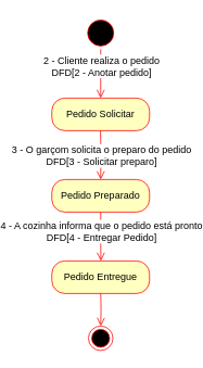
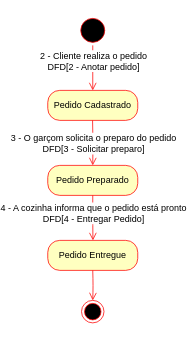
  <mxCell id="0" />
  <mxCell id="1" parent="0" />
  <mxCell id="2" value="" style="ellipse;html=1;shape=endState;fillColor=#000000;strokeColor=#ff0000;" parent="1" vertex="1"><mxGeometry x="65" y="400" width="30" height="30" as="geometry" /></mxCell>
  <mxCell id="3" value="" style="ellipse;html=1;shape=startState;fillColor=#000000;strokeColor=#ff0000;" parent="1" vertex="1"><mxGeometry x="60" y="20" width="40" height="40" as="geometry" /></mxCell>
  <mxCell id="4" value="" style="edgeStyle=orthogonalEdgeStyle;html=1;verticalAlign=bottom;endArrow=open;endSize=8;strokeColor=#ff0000;" parent="1" source="3" target="6" edge="1"><mxGeometry relative="1" as="geometry"><mxPoint x="75" y="130" as="targetPoint" /><Array as="points"><mxPoint x="80" y="130" /></Array></mxGeometry></mxCell>
  <mxCell id="5" value="2 - Cliente realiza o pedido&lt;br&gt;DFD[2 - Anotar pedido]" style="text;html=1;align=center;verticalAlign=middle;resizable=0;points=[];labelBackgroundColor=#ffffff;" parent="4" vertex="1" connectable="0"><mxGeometry x="1" y="37" relative="1" as="geometry"><mxPoint x="-37" y="-40" as="offset" /></mxGeometry></mxCell>
- <mxCell id="6" value="Pedido Solicitar" style="rounded=1;whiteSpace=wrap;html=1;arcSize=40;fontColor=#000000;fillColor=#ffffc0;strokeColor=#ff0000;" parent="1" vertex="1"><mxGeometry x="20" y="120" width="120" height="40" as="geometry" /></mxCell>
+ <mxCell id="6" value="Pedido Cadastrado" style="rounded=1;whiteSpace=wrap;html=1;arcSize=40;fontColor=#000000;fillColor=#ffffc0;strokeColor=#ff0000;" parent="1" vertex="1"><mxGeometry x="20" y="120" width="120" height="40" as="geometry" /></mxCell>
  <mxCell id="7" value="" style="edgeStyle=orthogonalEdgeStyle;html=1;verticalAlign=bottom;endArrow=open;endSize=8;strokeColor=#ff0000;entryX=0.5;entryY=0;entryDx=0;entryDy=0;" parent="1" target="8" edge="1"><mxGeometry relative="1" as="geometry"><mxPoint x="79.76" y="240" as="targetPoint" /><mxPoint x="79.76" y="160" as="sourcePoint" /><Array as="points" /></mxGeometry></mxCell>
  <mxCell id="8" value="Pedido Preparado" style="rounded=1;whiteSpace=wrap;html=1;arcSize=40;fontColor=#000000;fillColor=#ffffc0;strokeColor=#ff0000;" parent="1" vertex="1"><mxGeometry x="20" y="220" width="120" height="40" as="geometry" /></mxCell>
  <mxCell id="9" value="Pedido Entregue" style="rounded=1;whiteSpace=wrap;html=1;arcSize=40;fontColor=#000000;fillColor=#ffffc0;strokeColor=#ff0000;" parent="1" vertex="1"><mxGeometry x="20" y="320" width="120" height="40" as="geometry" /></mxCell>
  <mxCell id="10" value="" style="edgeStyle=orthogonalEdgeStyle;html=1;verticalAlign=bottom;endArrow=open;endSize=8;strokeColor=#ff0000;entryX=0.5;entryY=0;entryDx=0;entryDy=0;" parent="1" edge="1"><mxGeometry relative="1" as="geometry"><mxPoint x="80.24" y="320" as="targetPoint" /><mxPoint x="80" y="260" as="sourcePoint" /><Array as="points"><mxPoint x="80" y="290" /></Array></mxGeometry></mxCell>
  <mxCell id="11" value="4 - A cozinha informa que o pedido está pronto&lt;br&gt;DFD[4 - Entregar Pedido]" style="text;html=1;align=center;verticalAlign=middle;resizable=0;points=[];labelBackgroundColor=#ffffff;" parent="10" vertex="1" connectable="0"><mxGeometry x="-0.233" relative="1" as="geometry"><mxPoint as="offset" /></mxGeometry></mxCell>
  <mxCell id="12" value="" style="edgeStyle=orthogonalEdgeStyle;html=1;verticalAlign=bottom;endArrow=open;endSize=8;strokeColor=#ff0000;entryX=0.5;entryY=0;entryDx=0;entryDy=0;" parent="1" target="2" edge="1"><mxGeometry relative="1" as="geometry"><mxPoint x="80" y="420" as="targetPoint" /><mxPoint x="80" y="360" as="sourcePoint" /><Array as="points" /></mxGeometry></mxCell>
  <mxCell id="13" value="3 - O garçom solicita o preparo do pedido&lt;br&gt;DFD[3 - Solicitar preparo]" style="text;html=1;align=center;verticalAlign=middle;resizable=0;points=[];labelBackgroundColor=#ffffff;" parent="1" vertex="1" connectable="0"><mxGeometry x="80" y="190.003" as="geometry"><mxPoint as="offset" /></mxGeometry></mxCell>
